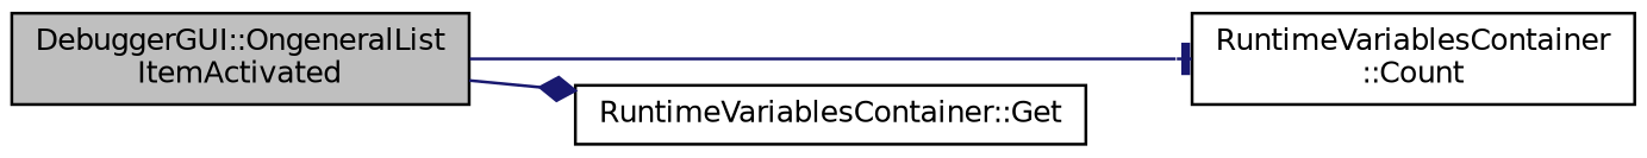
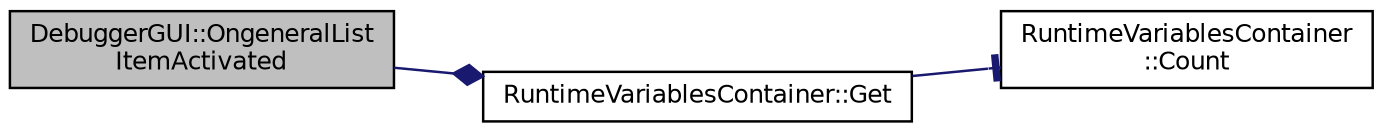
  digraph {
    rankdir=LR
    node [color=black fillcolor=white fontname=Helvetica fontsize=10 shape=record style=filled]
    edge [color=midnightblue fontname=Helvetica fontsize=10 labelfontname=Helvetica labelfontsize=10 style=solid]
    n1 [fillcolor=grey75 fontcolor=black height=0.2 label="DebuggerGUI::OngeneralList\lItemActivated" width=0.4]
    n2 [height=0.2 label="RuntimeVariablesContainer\l::Count" width=0.4]
    n3 [height=0.2 label="RuntimeVariablesContainer::Get" width=0.4]
-   n1 -> n2 [arrowhead=tee]
+   n3 -> n2 [arrowhead=tee]
    n1 -> n3 [arrowhead=diamond]
  }
